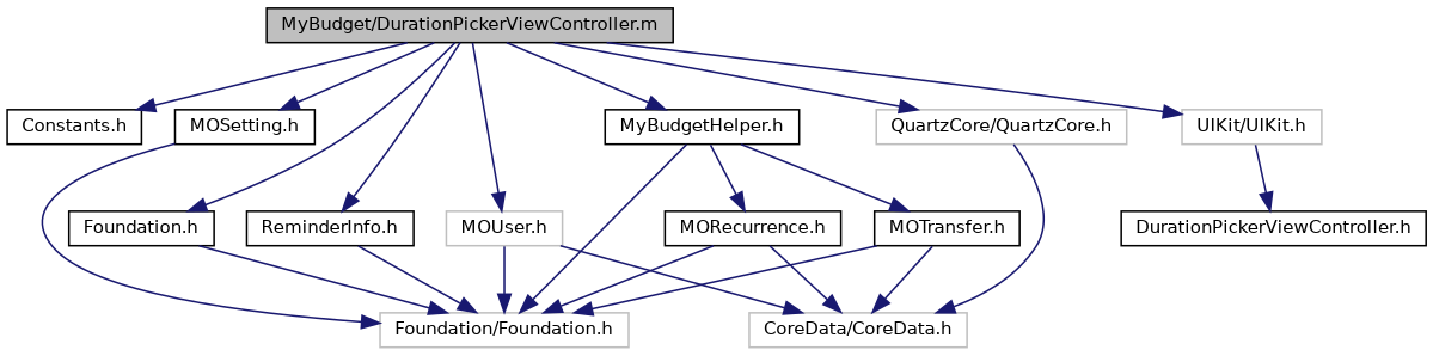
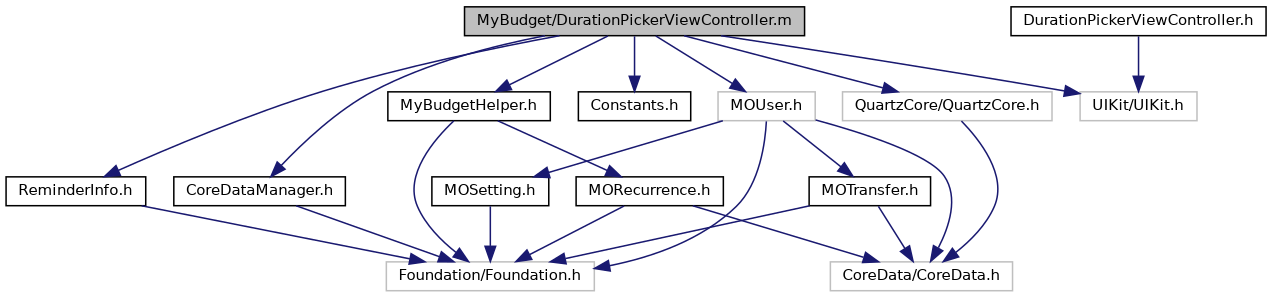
  digraph {
    node [color=black fillcolor=white fontname=Helvetica fontsize=10 shape=record style=filled]
    edge [color=midnightblue fontname=Helvetica fontsize=10 labelfontname=Helvetica labelfontsize=10 style=solid]
    n1 [fillcolor=grey75 fontcolor=black height=0.2 label="MyBudget/DurationPickerViewController.m" width=0.4]
    n2 [height=0.2 label="Constants.h" width=0.4]
    n3 [height=0.2 label="ReminderInfo.h" width=0.4]
-   n4 [height=0.2 label="Foundation.h" width=0.4]
+   n4 [height=0.2 label="CoreDataManager.h" width=0.4]
    n5 [color=grey75 height=0.2 label="MOUser.h" width=0.4]
    n6 [height=0.2 label="MyBudgetHelper.h" width=0.4]
    n7 [color=grey75 height=0.2 label="QuartzCore/QuartzCore.h" width=0.4]
    n8 [color=grey75 height=0.2 label="UIKit/UIKit.h" width=0.4]
    n9 [height=0.2 label="DurationPickerViewController.h" width=0.4]
    n10 [color=grey75 height=0.2 label="Foundation/Foundation.h" width=0.4]
    n11 [color=grey75 height=0.2 label="CoreData/CoreData.h" width=0.4]
    n12 [height=0.2 label="MOSetting.h" width=0.4]
    n13 [height=0.2 label="MORecurrence.h" width=0.4]
    n14 [height=0.2 label="MOTransfer.h" width=0.4]
    n1 -> n2
    n1 -> n3
    n1 -> n4
    n1 -> n5
    n1 -> n6
    n1 -> n7
    n1 -> n8
    n3 -> n10
    n4 -> n10
    n5 -> n10
    n5 -> n11
-   n1 -> n12
+   n5 -> n12
    n6 -> n10
    n6 -> n13
-   n6 -> n14
+   n5 -> n14
    n7 -> n11
-   n8 -> n9
+   n9 -> n8
    n12 -> n10
    n13 -> n10
    n13 -> n11
    n14 -> n10
    n14 -> n11
  }
